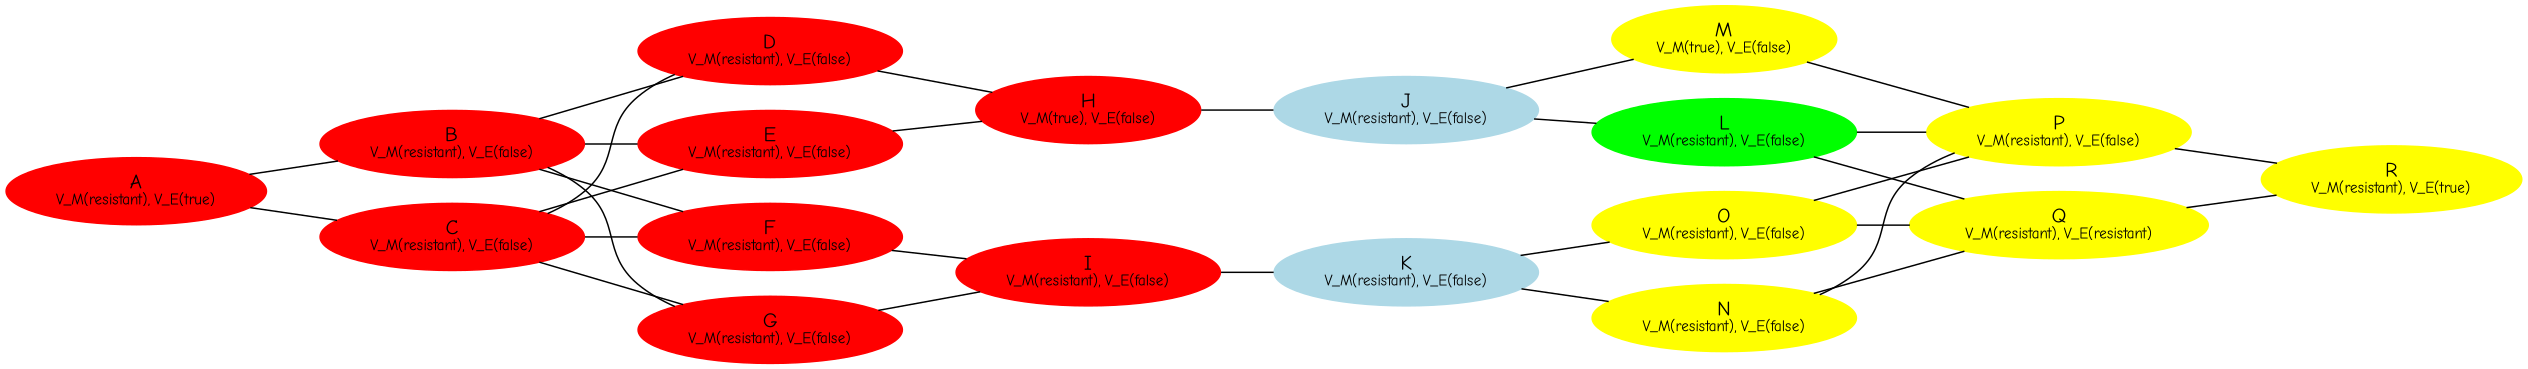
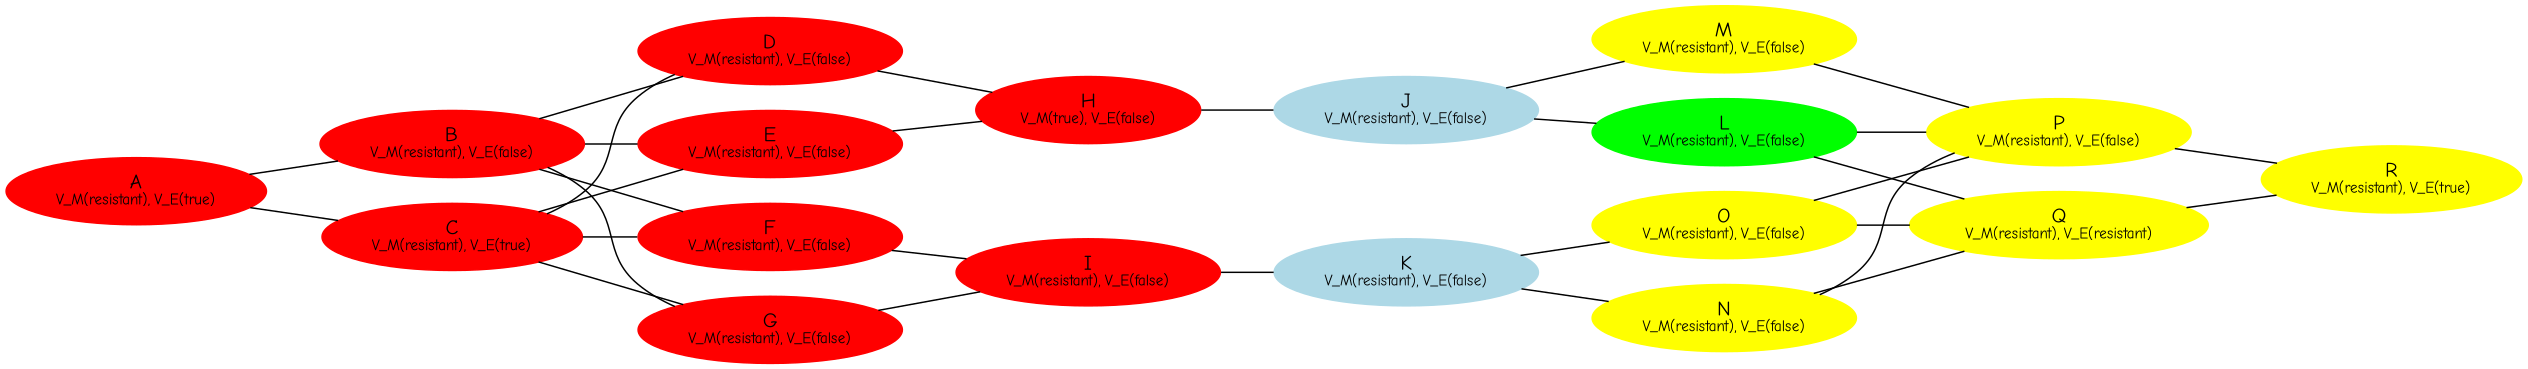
  graph {
    fontname="Comic Neue"
    rankdir=LR
    node [color=red fontname="Comic Neue" style=filled]
    edge [fontname="Comic Neue"]
    n1 [label=<A<BR /><FONT POINT-SIZE="10">V_M(resistant), V_E(true)</FONT>>]
    n2 [label=<B<BR /><FONT POINT-SIZE="10">V_M(resistant), V_E(false)</FONT>>]
-   n3 [label=<C<BR /><FONT POINT-SIZE="10">V_M(resistant), V_E(false)</FONT>>]
+   n3 [label=<C<BR /><FONT POINT-SIZE="10">V_M(resistant), V_E(true)</FONT>>]
    n4 [label=<D<BR /><FONT POINT-SIZE="10">V_M(resistant), V_E(false)</FONT>>]
    n5 [label=<E<BR /><FONT POINT-SIZE="10">V_M(resistant), V_E(false)</FONT>>]
    n6 [label=<F<BR /><FONT POINT-SIZE="10">V_M(resistant), V_E(false)</FONT>>]
    n7 [label=<G<BR /><FONT POINT-SIZE="10">V_M(resistant), V_E(false)</FONT>>]
    n8 [label=<H<BR /><FONT POINT-SIZE="10">V_M(true), V_E(false)</FONT>>]
    n9 [label=<I<BR /><FONT POINT-SIZE="10">V_M(resistant), V_E(false)</FONT>>]
    n10 [color=lightblue label=<J<BR /><FONT POINT-SIZE="10">V_M(resistant), V_E(false)</FONT>>]
    n11 [color=lightblue label=<K<BR /><FONT POINT-SIZE="10">V_M(resistant), V_E(false)</FONT>>]
    n12 [color=green label=<L<BR /><FONT POINT-SIZE="10">V_M(resistant), V_E(false)</FONT>>]
-   n13 [color=yellow label=<M<BR /><FONT POINT-SIZE="10">V_M(true), V_E(false)</FONT>>]
+   n13 [color=yellow label=<M<BR /><FONT POINT-SIZE="10">V_M(resistant), V_E(false)</FONT>>]
    n14 [color=yellow label=<N<BR /><FONT POINT-SIZE="10">V_M(resistant), V_E(false)</FONT>>]
    n15 [color=yellow label=<O<BR /><FONT POINT-SIZE="10">V_M(resistant), V_E(false)</FONT>>]
    n16 [color=yellow label=<P<BR /><FONT POINT-SIZE="10">V_M(resistant), V_E(false)</FONT>>]
    n17 [color=yellow label=<Q<BR /><FONT POINT-SIZE="10">V_M(resistant), V_E(resistant)</FONT>>]
    n18 [color=yellow label=<R<BR /><FONT POINT-SIZE="10">V_M(resistant), V_E(true)</FONT>>]
    n1 -- n2
    n1 -- n3
    n2 -- n4
    n2 -- n5
    n2 -- n6
    n2 -- n7
    n3 -- n4
    n3 -- n5
    n3 -- n6
    n3 -- n7
    n4 -- n8
    n5 -- n8
    n6 -- n9
    n7 -- n9
    n8 -- n10
    n9 -- n11
    n10 -- n12
    n10 -- n13
    n11 -- n14
    n11 -- n15
    n12 -- n16
    n12 -- n17
    n13 -- n16
    n14 -- n16
    n14 -- n17
    n15 -- n16
    n15 -- n17
    n16 -- n18
    n17 -- n18
  }
